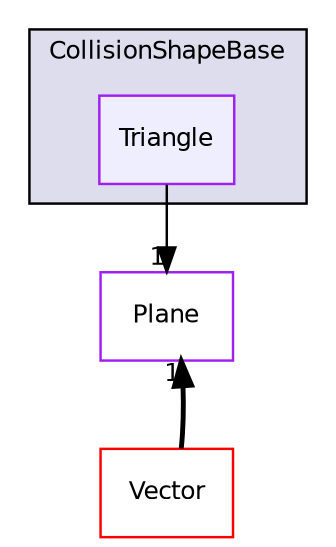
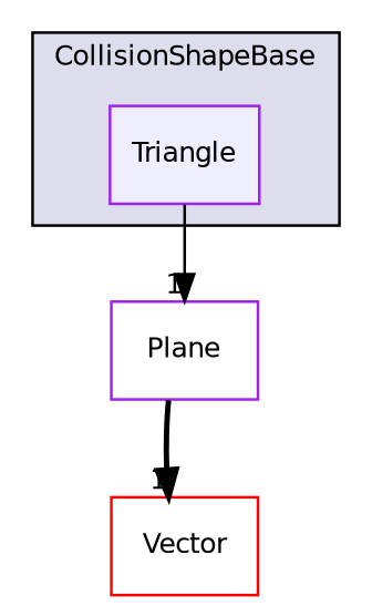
  digraph {
    compound=true
    node [color=purple fontname=Helvetica fontsize=10 shape=box style=filled]
    edge [arrowhead=normal headlabel=1 labeldistance=1.5 labelfontname=Helvetica labelfontsize=10]
    n1 [fillcolor="#eeeeff" label=Triangle pencolor=black]
    n2 [label=Plane style=""]
    n3 [color=red fillcolor=white label=Vector]
    subgraph cluster_1 {
      bgcolor="#ddddee"
      fontname=Helvetica
      fontsize=10
      label=CollisionShapeBase
      pencolor=black
      n1
    }
    n1 -> n2 [style=solid]
-   n3 -> n2 [style=bold]
+   n2 -> n3 [style=bold]
  }
